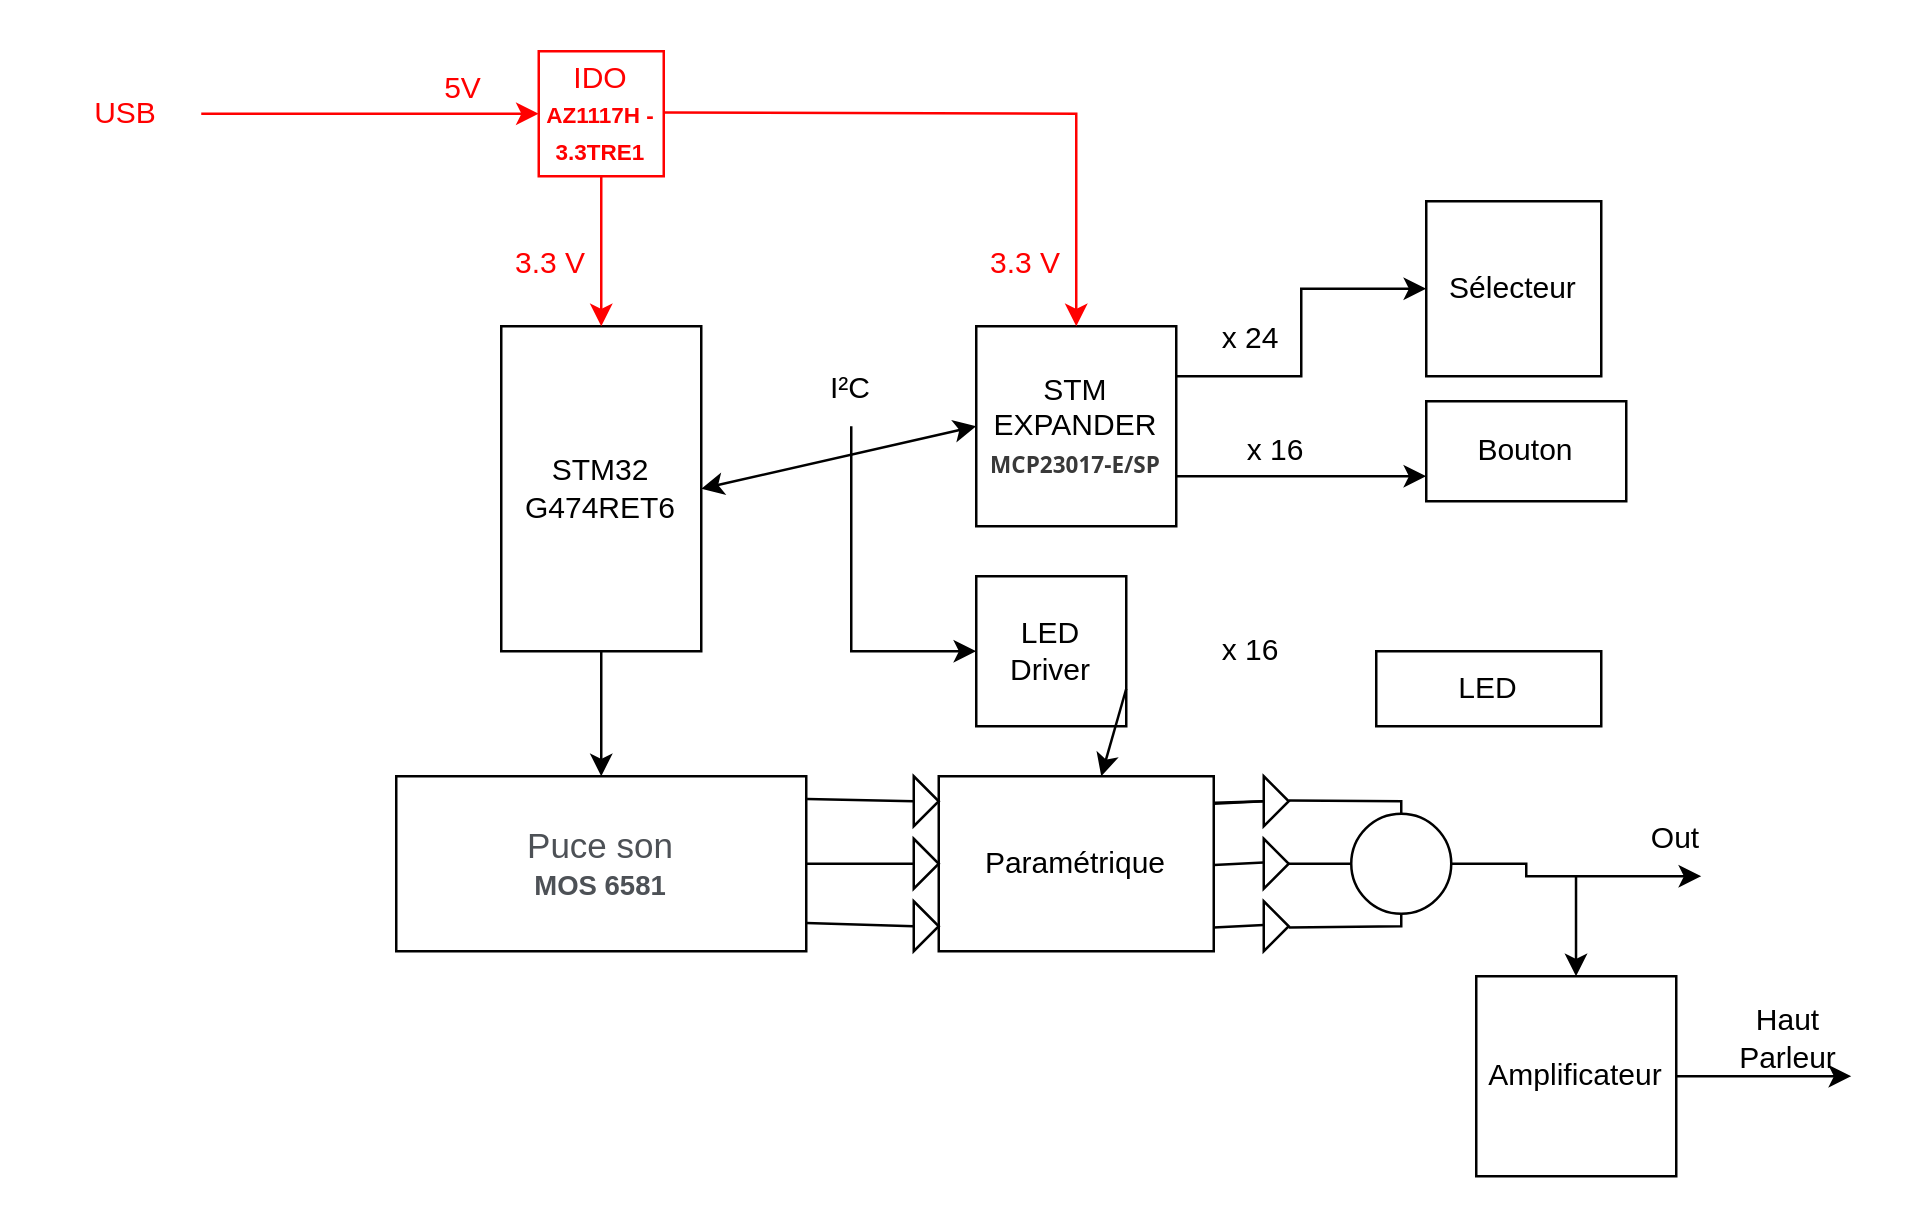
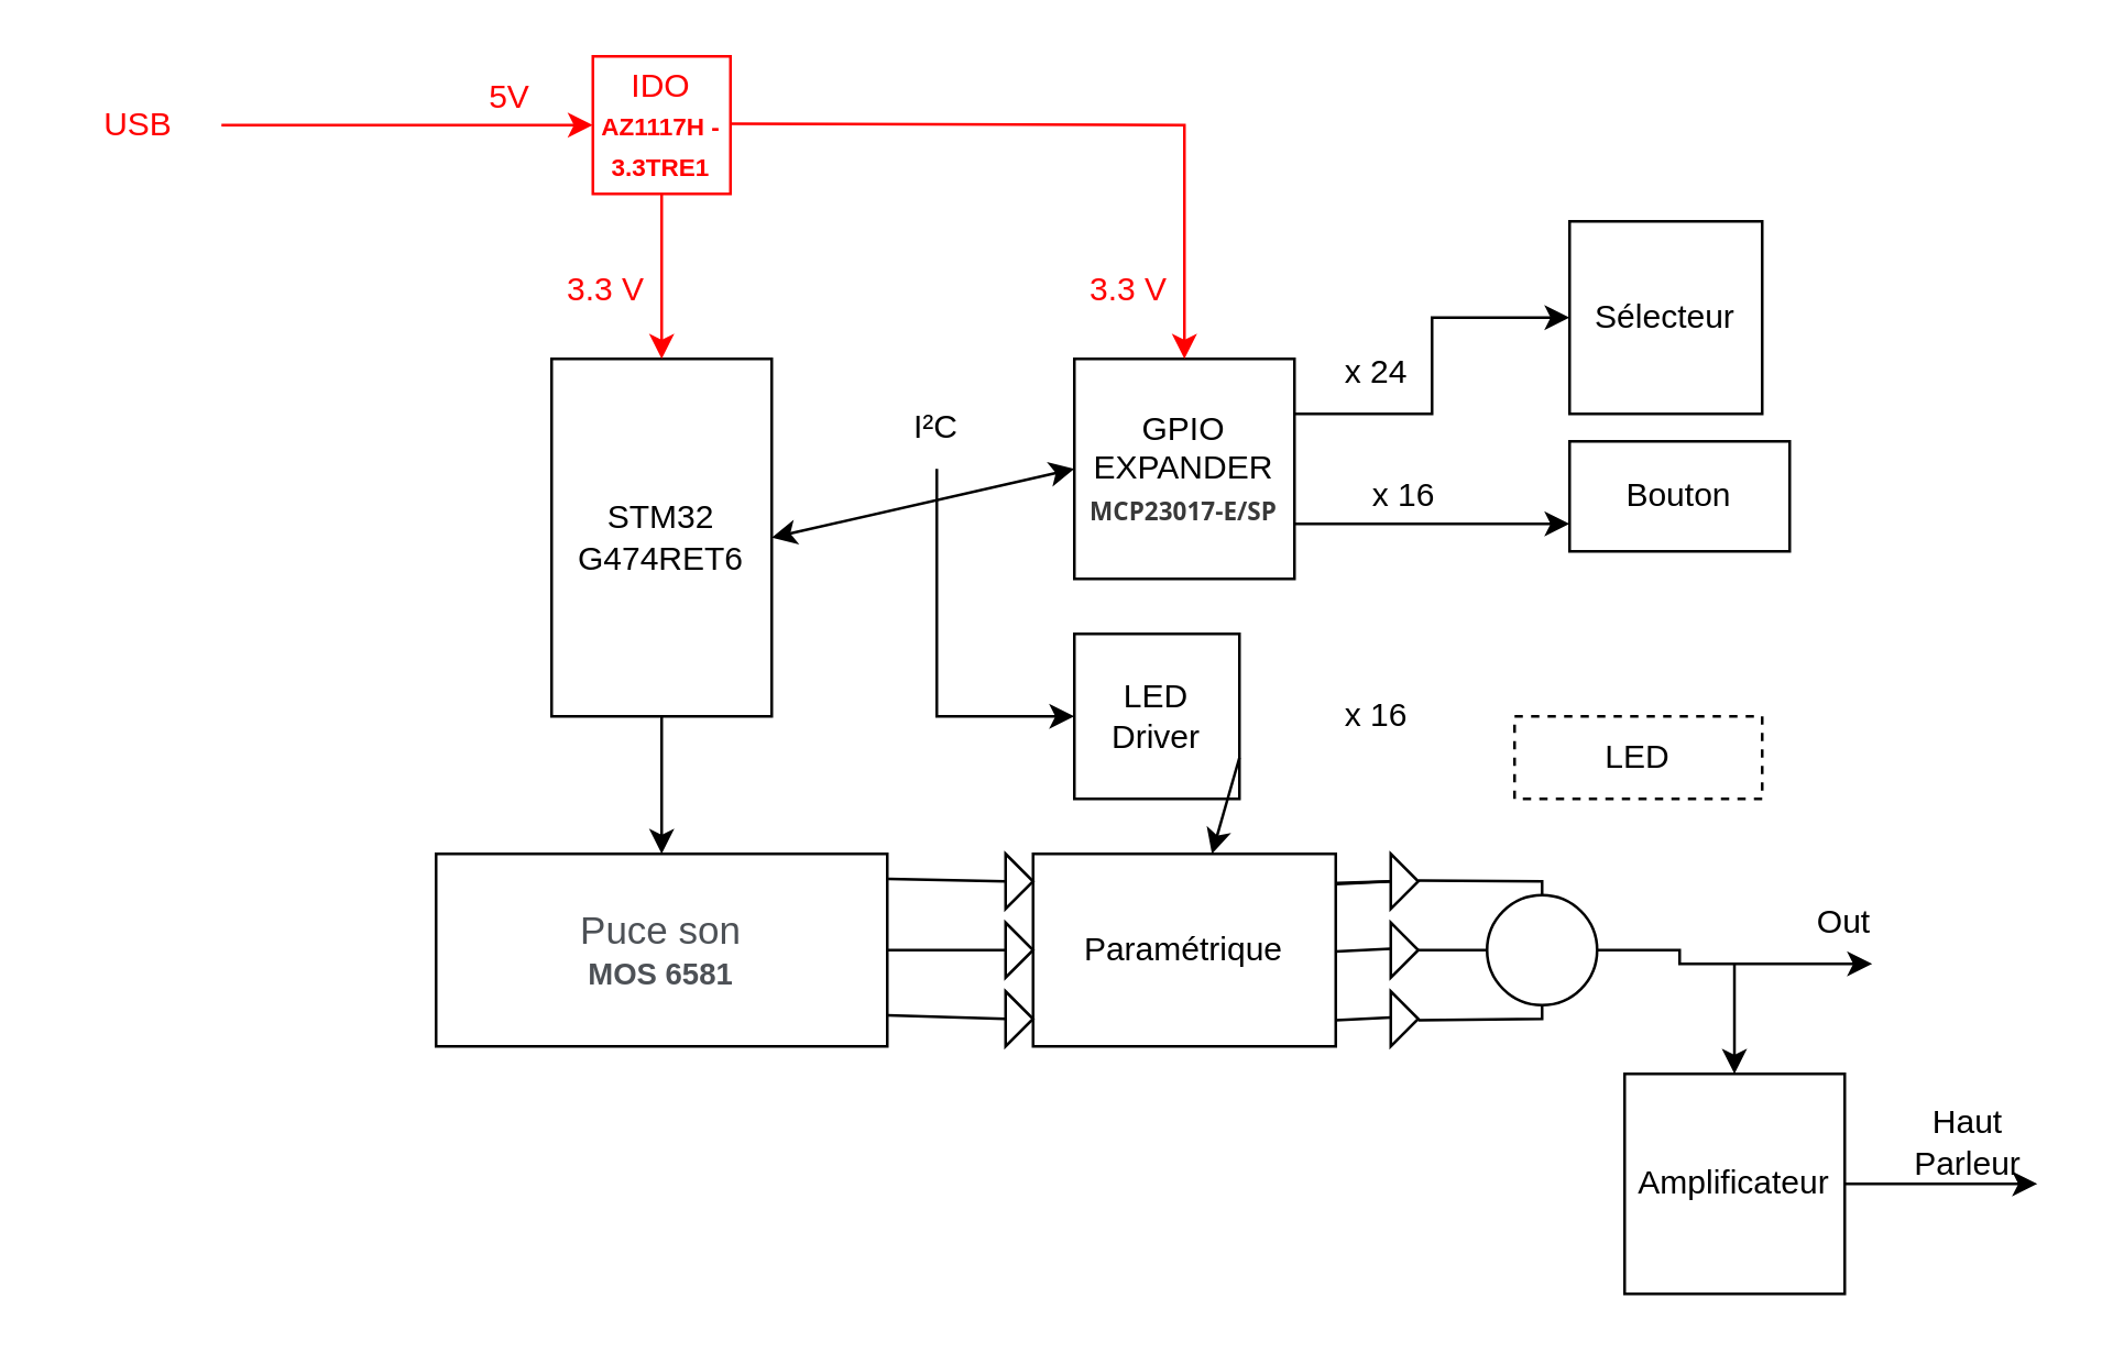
  <mxCell id="0" />
  <mxCell id="1" parent="0" />
  <mxCell id="2" value="STM32&lt;div&gt;G474RET6&lt;/div&gt;" style="whiteSpace=wrap;html=1;aspect=fixed;" vertex="1" parent="1"><mxGeometry x="200" y="130" width="80" height="130" as="geometry" /></mxCell>
  <mxCell id="3" value="&lt;span style=&quot;color: rgb(77, 81, 86); font-family: arial, sans-serif; font-size: 14px; text-align: left; background-color: rgb(255, 255, 255);&quot;&gt;Puce son&lt;/span&gt;&lt;div&gt;&lt;span style=&quot;color: rgb(77, 81, 86); font-family: arial, sans-serif; text-align: left; background-color: rgb(255, 255, 255);&quot;&gt;&lt;font style=&quot;font-size: 11px;&quot;&gt;&lt;b&gt;MOS 6581&lt;/b&gt;&lt;/font&gt;&lt;/span&gt;&lt;/div&gt;" style="rounded=0;whiteSpace=wrap;html=1;" vertex="1" parent="1"><mxGeometry x="158" y="310" width="164" height="70" as="geometry" /></mxCell>
- <mxCell id="4" value="STM&lt;div&gt;EXPANDER&lt;/div&gt;&lt;div&gt;&lt;span style=&quot;color: rgb(57, 57, 57); font-family: &amp;quot;Noto Sans&amp;quot;, Roboto, sans-serif; font-weight: 700; text-align: start; background-color: rgb(255, 255, 255); font-size: 9px;&quot;&gt;MCP23017-E/SP&lt;/span&gt;&lt;br&gt;&lt;/div&gt;" style="whiteSpace=wrap;html=1;aspect=fixed;" vertex="1" parent="1"><mxGeometry x="390" y="130" width="80" height="80" as="geometry" /></mxCell>
+ <mxCell id="4" value="GPIO&lt;div&gt;EXPANDER&lt;/div&gt;&lt;div&gt;&lt;span style=&quot;color: rgb(57, 57, 57); font-family: &amp;quot;Noto Sans&amp;quot;, Roboto, sans-serif; font-weight: 700; text-align: start; background-color: rgb(255, 255, 255); font-size: 9px;&quot;&gt;MCP23017-E/SP&lt;/span&gt;&lt;br&gt;&lt;/div&gt;" style="whiteSpace=wrap;html=1;aspect=fixed;" vertex="1" parent="1"><mxGeometry x="390" y="130" width="80" height="80" as="geometry" /></mxCell>
  <mxCell id="5" value="LED Driver" style="whiteSpace=wrap;html=1;aspect=fixed;" vertex="1" parent="1"><mxGeometry x="390" y="230" width="60" height="60" as="geometry" /></mxCell>
  <mxCell id="6" value="Amplificateur" style="whiteSpace=wrap;html=1;aspect=fixed;" vertex="1" parent="1"><mxGeometry x="590" y="390" width="80" height="80" as="geometry" /></mxCell>
  <mxCell id="7" value="Sélecteur" style="whiteSpace=wrap;html=1;aspect=fixed;" vertex="1" parent="1"><mxGeometry x="570" y="80" width="70" height="70" as="geometry" /></mxCell>
  <mxCell id="8" value="IDO&lt;div&gt;&lt;font style=&quot;font-size: 9px;&quot;&gt;&lt;b&gt;AZ1117H - 3.3TRE1&lt;/b&gt;&lt;/font&gt;&lt;br&gt;&lt;/div&gt;" style="whiteSpace=wrap;html=1;aspect=fixed;strokeColor=#FF0000;fontColor=#FF0000;" vertex="1" parent="1"><mxGeometry x="215" y="20" width="50" height="50" as="geometry" /></mxCell>
  <mxCell id="9" value="" style="endArrow=classic;startArrow=classic;html=1;rounded=0;entryX=0;entryY=0.5;entryDx=0;entryDy=0;exitX=1;exitY=0.5;exitDx=0;exitDy=0;" edge="1" parent="1" source="2" target="4"><mxGeometry width="50" height="50" relative="1" as="geometry"><mxPoint x="240" y="240" as="sourcePoint" /><mxPoint x="290" y="190" as="targetPoint" /></mxGeometry></mxCell>
  <mxCell id="10" value="" style="endArrow=classic;html=1;rounded=0;entryX=0;entryY=0.5;entryDx=0;entryDy=0;strokeColor=#FF0000;" edge="1" parent="1" target="8"><mxGeometry width="50" height="50" relative="1" as="geometry"><mxPoint x="80" y="45" as="sourcePoint" /><mxPoint x="130" y="5" as="targetPoint" /></mxGeometry></mxCell>
  <mxCell id="11" value="" style="endArrow=classic;html=1;rounded=0;entryX=0.5;entryY=0;entryDx=0;entryDy=0;strokeColor=#FF0000;" edge="1" parent="1" target="4"><mxGeometry width="50" height="50" relative="1" as="geometry"><mxPoint x="265" y="44.5" as="sourcePoint" /><mxPoint x="400" y="44.5" as="targetPoint" /><Array as="points"><mxPoint x="430" y="45" /></Array></mxGeometry></mxCell>
  <mxCell id="12" value="" style="endArrow=classic;html=1;rounded=0;entryX=0.5;entryY=0;entryDx=0;entryDy=0;exitX=0.5;exitY=1;exitDx=0;exitDy=0;" edge="1" parent="1" source="2" target="3"><mxGeometry width="50" height="50" relative="1" as="geometry"><mxPoint x="110" y="75" as="sourcePoint" /><mxPoint x="245" y="75" as="targetPoint" /></mxGeometry></mxCell>
  <mxCell id="13" value="" style="endArrow=classic;html=1;rounded=0;entryX=0;entryY=0.5;entryDx=0;entryDy=0;" edge="1" parent="1" target="5"><mxGeometry width="50" height="50" relative="1" as="geometry"><mxPoint x="340" y="170" as="sourcePoint" /><mxPoint x="300" y="240" as="targetPoint" /><Array as="points"><mxPoint x="340" y="260" /></Array></mxGeometry></mxCell>
  <mxCell id="14" value="Bouton" style="rounded=0;whiteSpace=wrap;html=1;" vertex="1" parent="1"><mxGeometry x="570" y="160" width="80" height="40" as="geometry" /></mxCell>
- <mxCell id="15" value="LED" style="rounded=0;whiteSpace=wrap;html=1;" vertex="1" parent="1"><mxGeometry x="550" y="260" width="90" height="30" as="geometry" /></mxCell>
+ <mxCell id="15" value="LED" style="rounded=0;whiteSpace=wrap;html=1;dashed=1;" vertex="1" parent="1"><mxGeometry x="550" y="260" width="90" height="30" as="geometry" /></mxCell>
  <mxCell id="16" value="Paramétrique" style="rounded=0;whiteSpace=wrap;html=1;" vertex="1" parent="1"><mxGeometry x="375" y="310" width="110" height="70" as="geometry" /></mxCell>
  <mxCell id="17" value="" style="ellipse;whiteSpace=wrap;html=1;aspect=fixed;" vertex="1" parent="1"><mxGeometry x="540" y="325" width="40" height="40" as="geometry" /></mxCell>
  <mxCell id="18" value="" style="endArrow=classic;html=1;rounded=0;exitX=1;exitY=0.75;exitDx=0;exitDy=0;" edge="1" parent="1" source="5" target="16"><mxGeometry width="50" height="50" relative="1" as="geometry"><mxPoint x="450" y="280" as="sourcePoint" /><mxPoint x="390" y="230" as="targetPoint" /></mxGeometry></mxCell>
  <mxCell id="19" value="" style="endArrow=classic;html=1;rounded=0;exitX=1;exitY=0.75;exitDx=0;exitDy=0;" edge="1" parent="1"><mxGeometry width="50" height="50" relative="1" as="geometry"><mxPoint x="470" y="190" as="sourcePoint" /><mxPoint x="570" y="190" as="targetPoint" /></mxGeometry></mxCell>
  <mxCell id="20" value="" style="endArrow=classic;html=1;rounded=0;entryX=0;entryY=0.5;entryDx=0;entryDy=0;exitX=1;exitY=0.75;exitDx=0;exitDy=0;" edge="1" parent="1" target="7"><mxGeometry width="50" height="50" relative="1" as="geometry"><mxPoint x="470" y="150" as="sourcePoint" /><mxPoint x="570" y="150" as="targetPoint" /><Array as="points"><mxPoint x="520" y="150" /><mxPoint x="520" y="115" /></Array></mxGeometry></mxCell>
  <mxCell id="21" value="USB" style="text;html=1;align=center;verticalAlign=middle;whiteSpace=wrap;rounded=0;fontColor=#FF0000;" vertex="1" parent="1"><mxGeometry x="20" y="30" width="60" height="30" as="geometry" /></mxCell>
  <mxCell id="22" value="5V" style="text;html=1;align=center;verticalAlign=middle;whiteSpace=wrap;rounded=0;fontColor=#FF0000;" vertex="1" parent="1"><mxGeometry x="155" y="20" width="60" height="30" as="geometry" /></mxCell>
  <mxCell id="23" value="3.3 V" style="text;html=1;align=center;verticalAlign=middle;whiteSpace=wrap;rounded=0;fontColor=#FF0000;" vertex="1" parent="1"><mxGeometry x="190" y="90" width="60" height="30" as="geometry" /></mxCell>
  <mxCell id="24" value="3.3 V" style="text;html=1;align=center;verticalAlign=middle;whiteSpace=wrap;rounded=0;fontColor=#FF0000;" vertex="1" parent="1"><mxGeometry x="380" y="90" width="60" height="30" as="geometry" /></mxCell>
  <mxCell id="25" value="I²C" style="text;html=1;align=center;verticalAlign=middle;whiteSpace=wrap;rounded=0;" vertex="1" parent="1"><mxGeometry x="310" y="140" width="60" height="30" as="geometry" /></mxCell>
  <mxCell id="26" value="" style="endArrow=classic;html=1;rounded=0;entryX=0.5;entryY=0;entryDx=0;entryDy=0;strokeColor=#FF0000;exitX=0.5;exitY=1;exitDx=0;exitDy=0;" edge="1" parent="1" source="8" target="2"><mxGeometry width="50" height="50" relative="1" as="geometry"><mxPoint x="255" y="100" as="sourcePoint" /><mxPoint x="390" y="100" as="targetPoint" /></mxGeometry></mxCell>
  <mxCell id="27" value="x 16" style="text;html=1;align=center;verticalAlign=middle;whiteSpace=wrap;rounded=0;" vertex="1" parent="1"><mxGeometry x="480" y="165" width="60" height="30" as="geometry" /></mxCell>
  <mxCell id="28" value="x 24" style="text;html=1;align=center;verticalAlign=middle;whiteSpace=wrap;rounded=0;" vertex="1" parent="1"><mxGeometry x="470" y="120" width="60" height="30" as="geometry" /></mxCell>
  <mxCell id="29" value="x 16" style="text;html=1;align=center;verticalAlign=middle;whiteSpace=wrap;rounded=0;" vertex="1" parent="1"><mxGeometry x="470" y="245" width="60" height="30" as="geometry" /></mxCell>
  <mxCell id="30" value="" style="triangle;whiteSpace=wrap;html=1;" vertex="1" parent="1"><mxGeometry x="365" y="310" width="10" height="20" as="geometry" /></mxCell>
  <mxCell id="31" value="" style="triangle;whiteSpace=wrap;html=1;" vertex="1" parent="1"><mxGeometry x="365" y="360" width="10" height="20" as="geometry" /></mxCell>
  <mxCell id="32" value="" style="triangle;whiteSpace=wrap;html=1;" vertex="1" parent="1"><mxGeometry x="365" y="335" width="10" height="20" as="geometry" /></mxCell>
  <mxCell id="33" value="" style="endArrow=none;html=1;rounded=0;entryX=0;entryY=0.5;entryDx=0;entryDy=0;exitX=1.002;exitY=0.13;exitDx=0;exitDy=0;exitPerimeter=0;" edge="1" parent="1" source="3" target="30"><mxGeometry width="50" height="50" relative="1" as="geometry"><mxPoint x="330" y="320" as="sourcePoint" /><mxPoint x="360" y="320" as="targetPoint" /><Array as="points" /></mxGeometry></mxCell>
  <mxCell id="34" value="" style="endArrow=none;html=1;rounded=0;exitX=1;exitY=0.5;exitDx=0;exitDy=0;entryX=0;entryY=0.5;entryDx=0;entryDy=0;" edge="1" parent="1" source="3" target="32"><mxGeometry width="50" height="50" relative="1" as="geometry"><mxPoint x="330" y="330" as="sourcePoint" /><mxPoint x="360" y="345" as="targetPoint" /><Array as="points" /></mxGeometry></mxCell>
  <mxCell id="35" value="" style="endArrow=none;html=1;rounded=0;entryX=0;entryY=0.5;entryDx=0;entryDy=0;exitX=1;exitY=0.839;exitDx=0;exitDy=0;exitPerimeter=0;" edge="1" parent="1" source="3" target="31"><mxGeometry width="50" height="50" relative="1" as="geometry"><mxPoint x="340" y="340" as="sourcePoint" /><mxPoint x="385" y="340" as="targetPoint" /><Array as="points" /></mxGeometry></mxCell>
  <mxCell id="36" value="" style="triangle;whiteSpace=wrap;html=1;" vertex="1" parent="1"><mxGeometry x="505" y="335" width="10" height="20" as="geometry" /></mxCell>
  <mxCell id="37" value="" style="triangle;whiteSpace=wrap;html=1;" vertex="1" parent="1"><mxGeometry x="505" y="360" width="10" height="20" as="geometry" /></mxCell>
  <mxCell id="38" value="" style="triangle;whiteSpace=wrap;html=1;" vertex="1" parent="1"><mxGeometry x="505" y="310" width="10" height="20" as="geometry" /></mxCell>
  <mxCell id="39" value="" style="endArrow=none;html=1;rounded=0;exitX=1.004;exitY=0.151;exitDx=0;exitDy=0;entryX=0;entryY=0.5;entryDx=0;entryDy=0;exitPerimeter=0;" edge="1" parent="1" source="16" target="38"><mxGeometry width="50" height="50" relative="1" as="geometry"><mxPoint x="440" y="240" as="sourcePoint" /><mxPoint x="490" y="190" as="targetPoint" /></mxGeometry></mxCell>
  <mxCell id="40" value="" style="endArrow=none;html=1;rounded=0;exitX=1.004;exitY=0.151;exitDx=0;exitDy=0;entryX=0;entryY=0.5;entryDx=0;entryDy=0;exitPerimeter=0;" edge="1" parent="1"><mxGeometry width="50" height="50" relative="1" as="geometry"><mxPoint x="485" y="321" as="sourcePoint" /><mxPoint x="505" y="320" as="targetPoint" /></mxGeometry></mxCell>
  <mxCell id="41" value="" style="endArrow=none;html=1;rounded=0;exitX=1.004;exitY=0.151;exitDx=0;exitDy=0;entryX=0;entryY=0.5;entryDx=0;entryDy=0;exitPerimeter=0;" edge="1" parent="1"><mxGeometry width="50" height="50" relative="1" as="geometry"><mxPoint x="485" y="345.5" as="sourcePoint" /><mxPoint x="505" y="344.5" as="targetPoint" /></mxGeometry></mxCell>
  <mxCell id="42" value="" style="endArrow=none;html=1;rounded=0;exitX=1.004;exitY=0.151;exitDx=0;exitDy=0;entryX=0;entryY=0.5;entryDx=0;entryDy=0;exitPerimeter=0;" edge="1" parent="1"><mxGeometry width="50" height="50" relative="1" as="geometry"><mxPoint x="485" y="370.5" as="sourcePoint" /><mxPoint x="505" y="369.5" as="targetPoint" /></mxGeometry></mxCell>
  <mxCell id="43" value="" style="endArrow=none;html=1;rounded=0;exitX=1.004;exitY=0.151;exitDx=0;exitDy=0;entryX=0.5;entryY=1;entryDx=0;entryDy=0;exitPerimeter=0;" edge="1" parent="1" target="17"><mxGeometry width="50" height="50" relative="1" as="geometry"><mxPoint x="515" y="370.5" as="sourcePoint" /><mxPoint x="535" y="369.5" as="targetPoint" /><Array as="points"><mxPoint x="560" y="370" /></Array></mxGeometry></mxCell>
  <mxCell id="44" value="" style="endArrow=none;html=1;rounded=0;exitX=1;exitY=0.5;exitDx=0;exitDy=0;entryX=0;entryY=0.5;entryDx=0;entryDy=0;" edge="1" parent="1" source="36" target="17"><mxGeometry width="50" height="50" relative="1" as="geometry"><mxPoint x="525" y="361" as="sourcePoint" /><mxPoint x="545" y="360" as="targetPoint" /></mxGeometry></mxCell>
  <mxCell id="45" value="" style="endArrow=none;html=1;rounded=0;entryX=0.5;entryY=0;entryDx=0;entryDy=0;" edge="1" parent="1" target="17"><mxGeometry width="50" height="50" relative="1" as="geometry"><mxPoint x="515" y="319.74" as="sourcePoint" /><mxPoint x="530" y="319.74" as="targetPoint" /><Array as="points"><mxPoint x="560" y="320" /></Array></mxGeometry></mxCell>
  <mxCell id="46" value="" style="endArrow=classic;html=1;rounded=0;" edge="1" parent="1"><mxGeometry width="50" height="50" relative="1" as="geometry"><mxPoint x="580" y="345" as="sourcePoint" /><mxPoint x="680" y="350" as="targetPoint" /><Array as="points"><mxPoint x="610" y="345" /><mxPoint x="610" y="350" /></Array></mxGeometry></mxCell>
  <mxCell id="47" value="" style="endArrow=classic;html=1;rounded=0;entryX=0.5;entryY=0;entryDx=0;entryDy=0;" edge="1" parent="1"><mxGeometry width="50" height="50" relative="1" as="geometry"><mxPoint x="629.91" y="350" as="sourcePoint" /><mxPoint x="629.91" y="390" as="targetPoint" /></mxGeometry></mxCell>
  <mxCell id="48" value="" style="endArrow=classic;html=1;rounded=0;" edge="1" parent="1"><mxGeometry width="50" height="50" relative="1" as="geometry"><mxPoint x="670" y="430" as="sourcePoint" /><mxPoint x="740" y="430" as="targetPoint" /></mxGeometry></mxCell>
  <mxCell id="49" value="Haut&lt;div&gt;Parleur&lt;/div&gt;" style="text;html=1;align=center;verticalAlign=middle;whiteSpace=wrap;rounded=0;" vertex="1" parent="1"><mxGeometry x="680" y="400" width="70" height="30" as="geometry" /></mxCell>
  <mxCell id="50" value="Out" style="text;html=1;align=center;verticalAlign=middle;whiteSpace=wrap;rounded=0;" vertex="1" parent="1"><mxGeometry x="640" y="320" width="60" height="30" as="geometry" /></mxCell>
